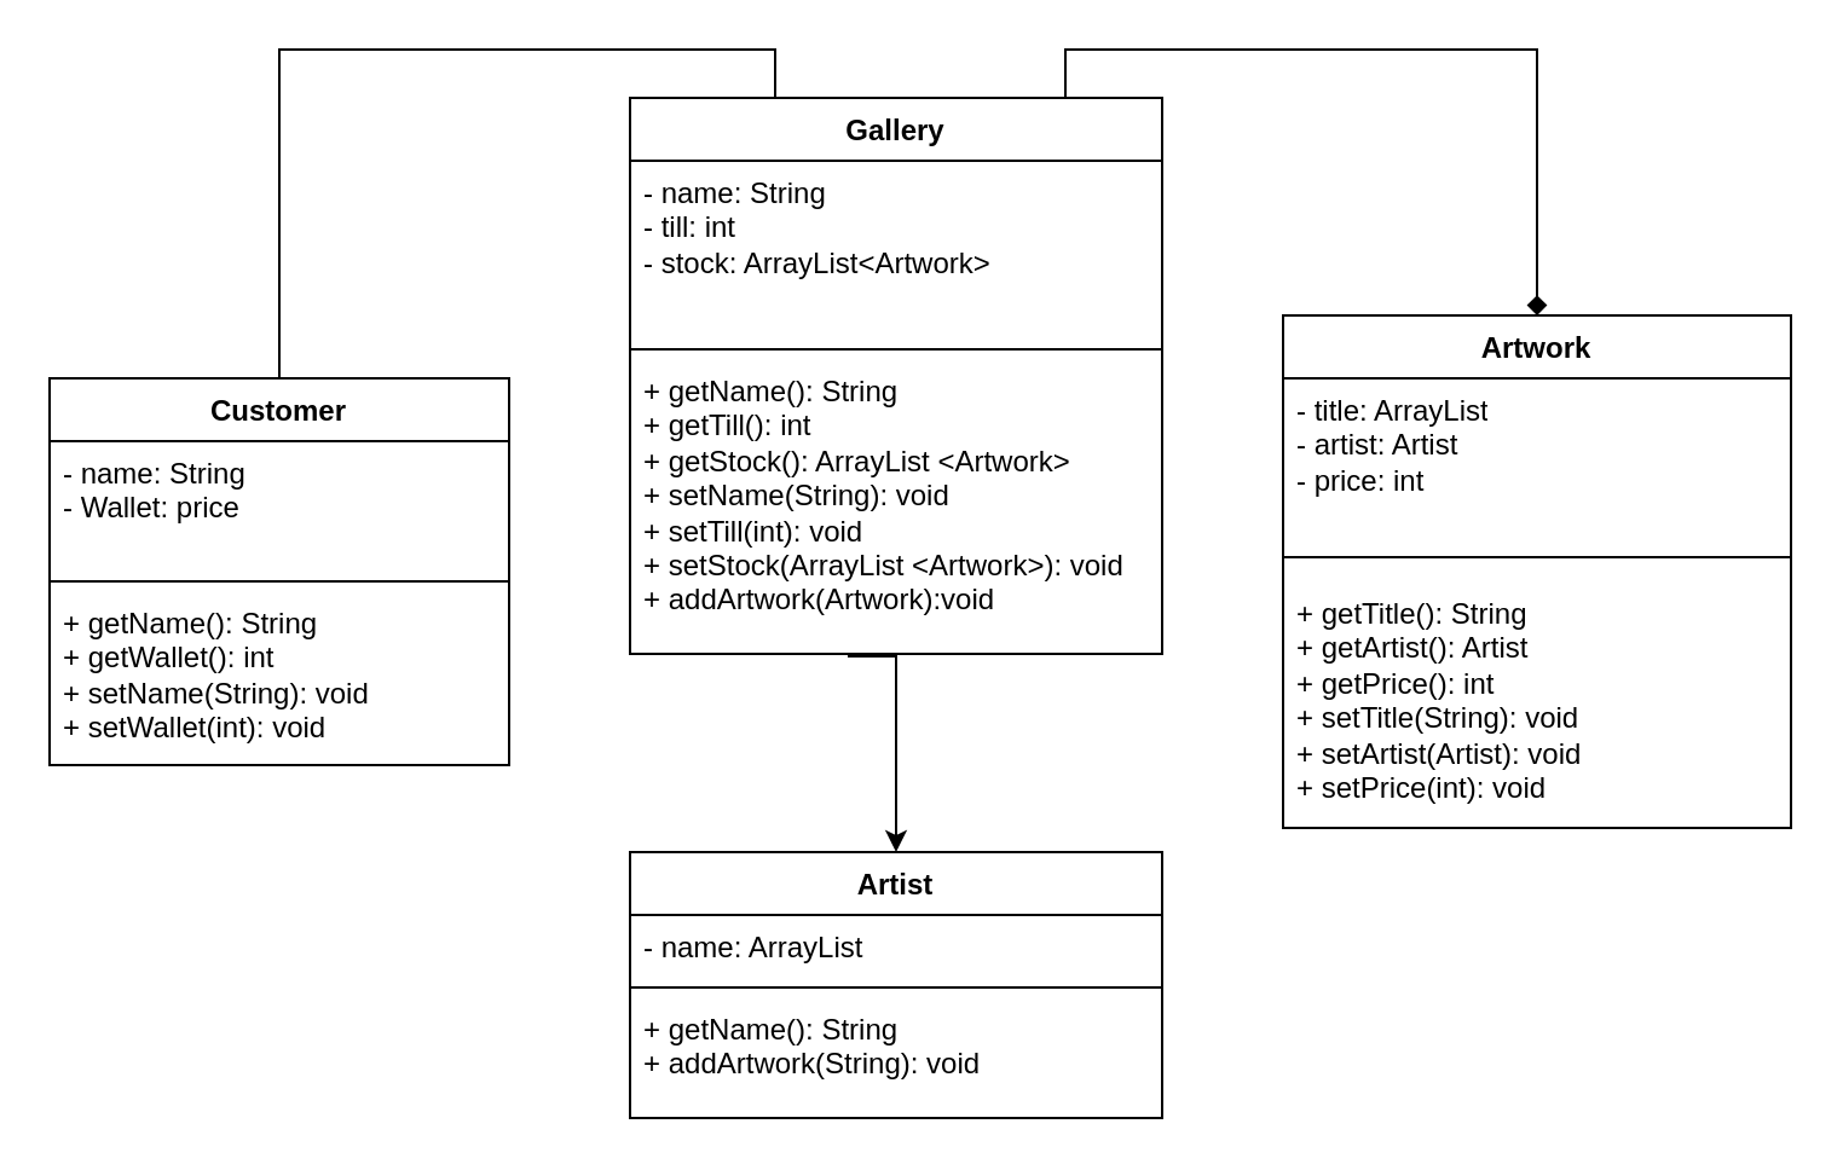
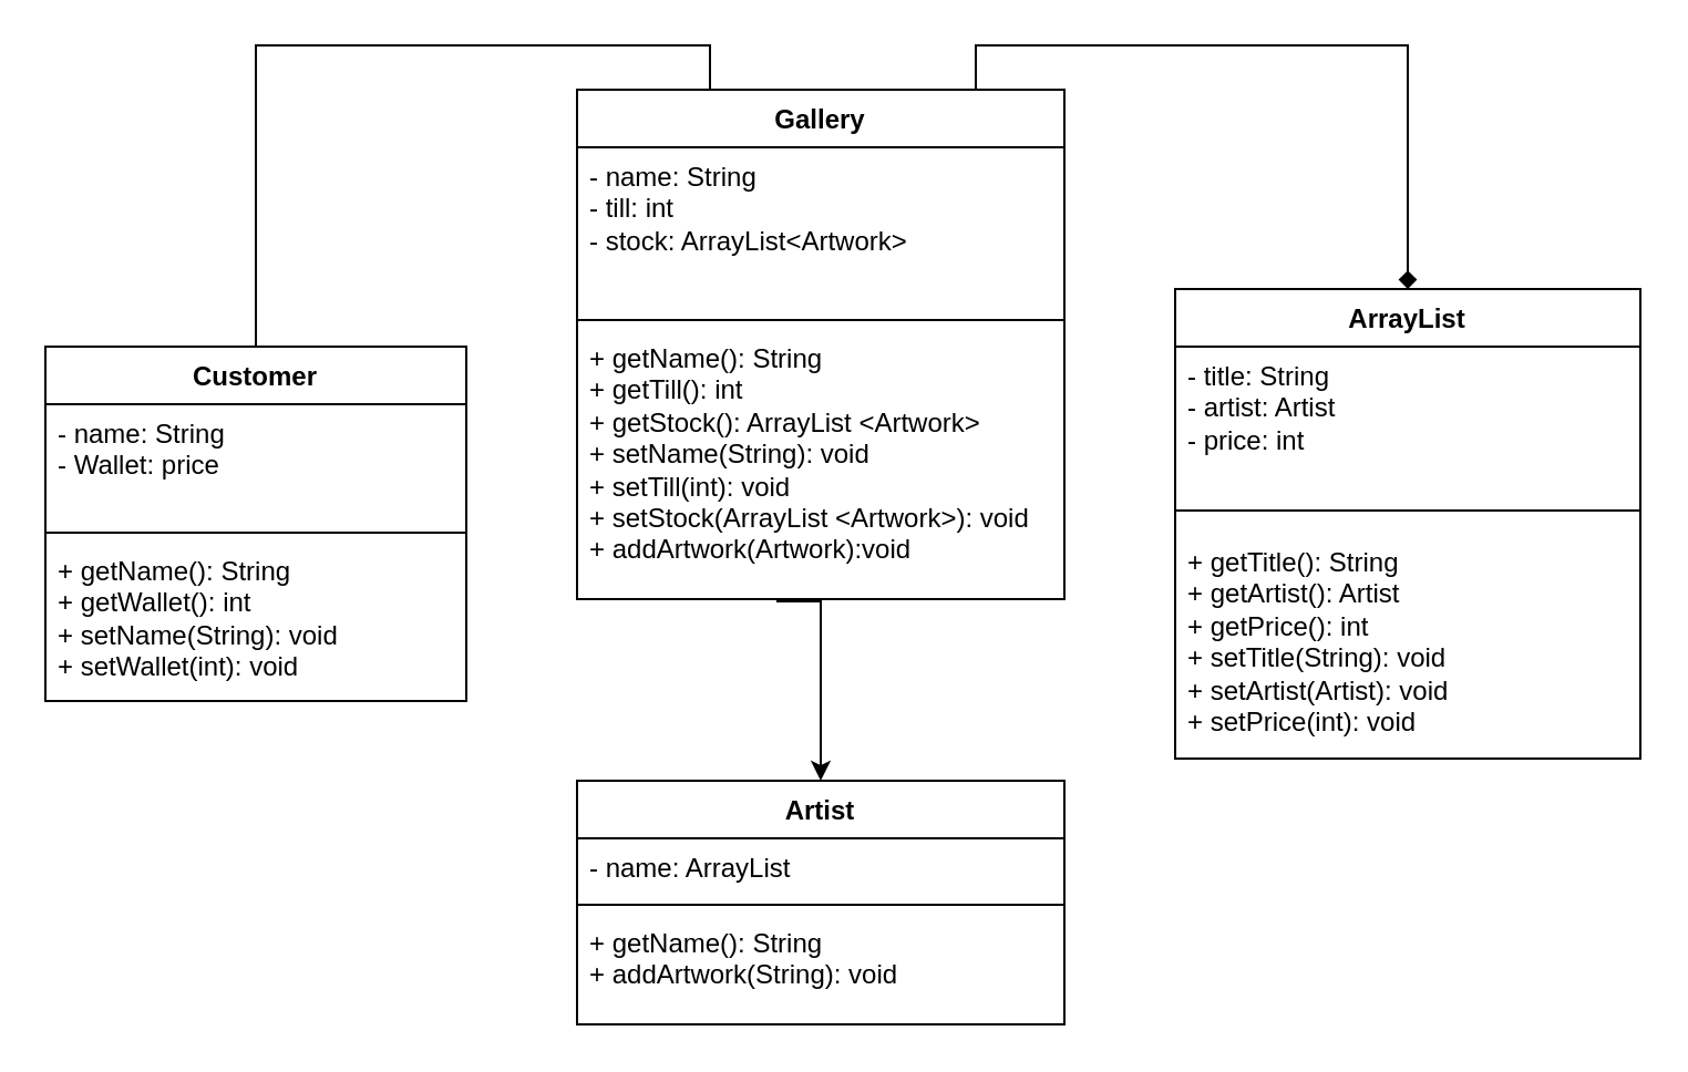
  <mxCell id="0" />
  <mxCell id="1" parent="0" />
  <mxCell id="2" style="edgeStyle=orthogonalEdgeStyle;rounded=0;orthogonalLoop=1;jettySize=auto;html=1;exitX=0;exitY=0;exitDx=0;exitDy=0;entryX=0.5;entryY=0;entryDx=0;entryDy=0;endArrow=none;" edge="1" parent="1" source="4" target="18"><mxGeometry relative="1" as="geometry"><Array as="points"><mxPoint x="320" y="40" /><mxPoint x="320" y="20" /><mxPoint x="115" y="20" /></Array></mxGeometry></mxCell>
  <mxCell id="3" style="edgeStyle=orthogonalEdgeStyle;rounded=0;orthogonalLoop=1;jettySize=auto;html=1;exitX=0.75;exitY=0;exitDx=0;exitDy=0;entryX=0.5;entryY=0;entryDx=0;entryDy=0;endArrow=diamond;" edge="1" parent="1" source="4" target="10"><mxGeometry relative="1" as="geometry"><Array as="points"><mxPoint x="440" y="40" /><mxPoint x="440" y="20" /><mxPoint x="635" y="20" /></Array></mxGeometry></mxCell>
  <mxCell id="4" value="Gallery" style="swimlane;fontStyle=1;align=center;verticalAlign=top;childLayout=stackLayout;horizontal=1;startSize=26;horizontalStack=0;resizeParent=1;resizeParentMax=0;resizeLast=0;collapsible=1;marginBottom=0;whiteSpace=wrap;html=1;" parent="1" vertex="1"><mxGeometry x="260" y="40" width="220" height="230" as="geometry"><mxRectangle x="250" y="220" width="80" height="30" as="alternateBounds" /></mxGeometry></mxCell>
  <mxCell id="5" value="- name: String&lt;br&gt;- till: int&lt;br&gt;- stock: ArrayList&amp;lt;Artwork&amp;gt;" style="text;strokeColor=none;fillColor=none;align=left;verticalAlign=top;spacingLeft=4;spacingRight=4;overflow=hidden;rotatable=0;points=[[0,0.5],[1,0.5]];portConstraint=eastwest;whiteSpace=wrap;html=1;" parent="4" vertex="1"><mxGeometry y="26" width="220" height="74" as="geometry" /></mxCell>
  <mxCell id="6" value="" style="line;strokeWidth=1;fillColor=none;align=left;verticalAlign=middle;spacingTop=-1;spacingLeft=3;spacingRight=3;rotatable=0;labelPosition=right;points=[];portConstraint=eastwest;strokeColor=inherit;" parent="4" vertex="1"><mxGeometry y="100" width="220" height="8" as="geometry" /></mxCell>
  <mxCell id="7" value="+ getName(): String&lt;br&gt;+ getTill(): int&lt;br&gt;+ getStock(): ArrayList &amp;lt;Artwork&amp;gt;&lt;br&gt;+ setName(String): void&amp;nbsp;&lt;br&gt;+ setTill(int): void&lt;br&gt;+ setStock(ArrayList &amp;lt;Artwork&amp;gt;): void&lt;br&gt;+ addArtwork(Artwork):void" style="text;strokeColor=none;fillColor=none;align=left;verticalAlign=top;spacingLeft=4;spacingRight=4;overflow=hidden;rotatable=0;points=[[0,0.5],[1,0.5]];portConstraint=eastwest;whiteSpace=wrap;html=1;" parent="4" vertex="1"><mxGeometry y="108" width="220" height="122" as="geometry" /></mxCell>
  <mxCell id="8" style="edgeStyle=orthogonalEdgeStyle;rounded=0;orthogonalLoop=1;jettySize=auto;html=1;exitX=1;exitY=0.5;exitDx=0;exitDy=0;" parent="4" source="5" target="5" edge="1"><mxGeometry relative="1" as="geometry" /></mxCell>
  <mxCell id="9" style="edgeStyle=orthogonalEdgeStyle;rounded=0;orthogonalLoop=1;jettySize=auto;html=1;exitX=1;exitY=0.5;exitDx=0;exitDy=0;" parent="4" source="5" target="5" edge="1"><mxGeometry relative="1" as="geometry" /></mxCell>
- <mxCell id="10" value="Artwork" style="swimlane;fontStyle=1;align=center;verticalAlign=top;childLayout=stackLayout;horizontal=1;startSize=26;horizontalStack=0;resizeParent=1;resizeParentMax=0;resizeLast=0;collapsible=1;marginBottom=0;whiteSpace=wrap;html=1;" vertex="1" parent="1"><mxGeometry x="530" y="130" width="210" height="212" as="geometry" /></mxCell>
- <mxCell id="11" value="- title: ArrayList&lt;br&gt;- artist: Artist&lt;br&gt;- price: int" style="text;strokeColor=none;fillColor=none;align=left;verticalAlign=top;spacingLeft=4;spacingRight=4;overflow=hidden;rotatable=0;points=[[0,0.5],[1,0.5]];portConstraint=eastwest;whiteSpace=wrap;html=1;" vertex="1" parent="10"><mxGeometry y="26" width="210" height="64" as="geometry" /></mxCell>
+ <mxCell id="10" value="ArrayList" style="swimlane;fontStyle=1;align=center;verticalAlign=top;childLayout=stackLayout;horizontal=1;startSize=26;horizontalStack=0;resizeParent=1;resizeParentMax=0;resizeLast=0;collapsible=1;marginBottom=0;whiteSpace=wrap;html=1;" vertex="1" parent="1"><mxGeometry x="530" y="130" width="210" height="212" as="geometry" /></mxCell>
+ <mxCell id="11" value="- title: String&lt;br&gt;- artist: Artist&lt;br&gt;- price: int" style="text;strokeColor=none;fillColor=none;align=left;verticalAlign=top;spacingLeft=4;spacingRight=4;overflow=hidden;rotatable=0;points=[[0,0.5],[1,0.5]];portConstraint=eastwest;whiteSpace=wrap;html=1;" vertex="1" parent="10"><mxGeometry y="26" width="210" height="64" as="geometry" /></mxCell>
  <mxCell id="12" value="" style="line;strokeWidth=1;fillColor=none;align=left;verticalAlign=middle;spacingTop=-1;spacingLeft=3;spacingRight=3;rotatable=0;labelPosition=right;points=[];portConstraint=eastwest;strokeColor=inherit;" vertex="1" parent="10"><mxGeometry y="90" width="210" height="20" as="geometry" /></mxCell>
  <mxCell id="13" value="+ getTitle(): String&lt;br&gt;+ getArtist(): Artist&lt;br&gt;+ getPrice(): int&lt;br&gt;+ setTitle(String): void&lt;br&gt;+ setArtist(Artist): void&lt;br&gt;+ setPrice(int): void" style="text;strokeColor=none;fillColor=none;align=left;verticalAlign=top;spacingLeft=4;spacingRight=4;overflow=hidden;rotatable=0;points=[[0,0.5],[1,0.5]];portConstraint=eastwest;whiteSpace=wrap;html=1;" vertex="1" parent="10"><mxGeometry y="110" width="210" height="102" as="geometry" /></mxCell>
  <mxCell id="14" value="Artist" style="swimlane;fontStyle=1;align=center;verticalAlign=top;childLayout=stackLayout;horizontal=1;startSize=26;horizontalStack=0;resizeParent=1;resizeParentMax=0;resizeLast=0;collapsible=1;marginBottom=0;whiteSpace=wrap;html=1;" vertex="1" parent="1"><mxGeometry x="260" y="352" width="220" height="110" as="geometry" /></mxCell>
  <mxCell id="15" value="- name: ArrayList&lt;br&gt;" style="text;strokeColor=none;fillColor=none;align=left;verticalAlign=top;spacingLeft=4;spacingRight=4;overflow=hidden;rotatable=0;points=[[0,0.5],[1,0.5]];portConstraint=eastwest;whiteSpace=wrap;html=1;" vertex="1" parent="14"><mxGeometry y="26" width="220" height="26" as="geometry" /></mxCell>
  <mxCell id="16" value="" style="line;strokeWidth=1;fillColor=none;align=left;verticalAlign=middle;spacingTop=-1;spacingLeft=3;spacingRight=3;rotatable=0;labelPosition=right;points=[];portConstraint=eastwest;strokeColor=inherit;" vertex="1" parent="14"><mxGeometry y="52" width="220" height="8" as="geometry" /></mxCell>
  <mxCell id="17" value="+ getName(): String&lt;br&gt;+ addArtwork(String): void" style="text;strokeColor=none;fillColor=none;align=left;verticalAlign=top;spacingLeft=4;spacingRight=4;overflow=hidden;rotatable=0;points=[[0,0.5],[1,0.5]];portConstraint=eastwest;whiteSpace=wrap;html=1;" vertex="1" parent="14"><mxGeometry y="60" width="220" height="50" as="geometry" /></mxCell>
  <mxCell id="18" value="Customer" style="swimlane;fontStyle=1;align=center;verticalAlign=top;childLayout=stackLayout;horizontal=1;startSize=26;horizontalStack=0;resizeParent=1;resizeParentMax=0;resizeLast=0;collapsible=1;marginBottom=0;whiteSpace=wrap;html=1;" vertex="1" parent="1"><mxGeometry x="20" y="156" width="190" height="160" as="geometry" /></mxCell>
  <mxCell id="19" value="- name: String&lt;br&gt;- Wallet: price" style="text;strokeColor=none;fillColor=none;align=left;verticalAlign=top;spacingLeft=4;spacingRight=4;overflow=hidden;rotatable=0;points=[[0,0.5],[1,0.5]];portConstraint=eastwest;whiteSpace=wrap;html=1;" vertex="1" parent="18"><mxGeometry y="26" width="190" height="54" as="geometry" /></mxCell>
  <mxCell id="20" value="" style="line;strokeWidth=1;fillColor=none;align=left;verticalAlign=middle;spacingTop=-1;spacingLeft=3;spacingRight=3;rotatable=0;labelPosition=right;points=[];portConstraint=eastwest;strokeColor=inherit;" vertex="1" parent="18"><mxGeometry y="80" width="190" height="8" as="geometry" /></mxCell>
  <mxCell id="21" value="+ getName(): String&lt;br&gt;+ getWallet(): int&lt;br&gt;+ setName(String): void&lt;br&gt;+ setWallet(int): void" style="text;strokeColor=none;fillColor=none;align=left;verticalAlign=top;spacingLeft=4;spacingRight=4;overflow=hidden;rotatable=0;points=[[0,0.5],[1,0.5]];portConstraint=eastwest;whiteSpace=wrap;html=1;" vertex="1" parent="18"><mxGeometry y="88" width="190" height="72" as="geometry" /></mxCell>
  <mxCell id="22" style="edgeStyle=orthogonalEdgeStyle;rounded=0;orthogonalLoop=1;jettySize=auto;html=1;exitX=0.409;exitY=1.008;exitDx=0;exitDy=0;exitPerimeter=0;entryX=0.5;entryY=0;entryDx=0;entryDy=0;" edge="1" parent="1" source="7" target="14"><mxGeometry relative="1" as="geometry"><mxPoint x="350" y="340" as="targetPoint" /><Array as="points"><mxPoint x="370" y="271" /></Array></mxGeometry></mxCell>
